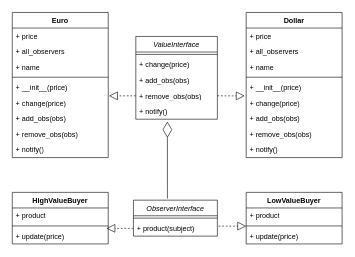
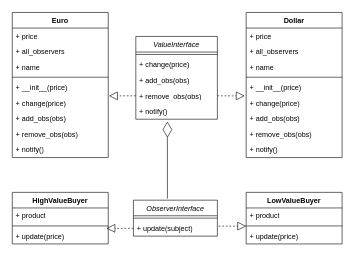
  <mxCell id="0" />
  <mxCell id="1" parent="0" />
  <mxCell id="2" value="&lt;i style=&quot;font-weight: normal;&quot;&gt;ValueInterface&lt;/i&gt;" style="swimlane;fontStyle=1;align=center;verticalAlign=top;childLayout=stackLayout;horizontal=1;startSize=26;horizontalStack=0;resizeParent=1;resizeParentMax=0;resizeLast=0;collapsible=1;marginBottom=0;whiteSpace=wrap;html=1;" parent="1" vertex="1"><mxGeometry x="226" y="60" width="136" height="138" as="geometry" /></mxCell>
  <mxCell id="3" value="" style="line;strokeWidth=1;fillColor=none;align=left;verticalAlign=middle;spacingTop=-1;spacingLeft=3;spacingRight=3;rotatable=0;labelPosition=right;points=[];portConstraint=eastwest;strokeColor=inherit;" parent="2" vertex="1"><mxGeometry y="26" width="136" height="8" as="geometry" /></mxCell>
  <mxCell id="4" value="+ change(price)" style="text;strokeColor=none;fillColor=none;align=left;verticalAlign=top;spacingLeft=4;spacingRight=4;overflow=hidden;rotatable=0;points=[[0,0.5],[1,0.5]];portConstraint=eastwest;whiteSpace=wrap;html=1;" parent="2" vertex="1"><mxGeometry y="34" width="136" height="26" as="geometry" /></mxCell>
  <mxCell id="5" value="+ add_obs(obs)" style="text;strokeColor=none;fillColor=none;align=left;verticalAlign=top;spacingLeft=4;spacingRight=4;overflow=hidden;rotatable=0;points=[[0,0.5],[1,0.5]];portConstraint=eastwest;whiteSpace=wrap;html=1;" parent="2" vertex="1"><mxGeometry y="60" width="136" height="26" as="geometry" /></mxCell>
  <mxCell id="6" value="+ remove_obs(obs)" style="text;strokeColor=none;fillColor=none;align=left;verticalAlign=top;spacingLeft=4;spacingRight=4;overflow=hidden;rotatable=0;points=[[0,0.5],[1,0.5]];portConstraint=eastwest;whiteSpace=wrap;html=1;" parent="2" vertex="1"><mxGeometry y="86" width="136" height="26" as="geometry" /></mxCell>
  <mxCell id="7" value="+ notify()" style="text;strokeColor=none;fillColor=none;align=left;verticalAlign=top;spacingLeft=4;spacingRight=4;overflow=hidden;rotatable=0;points=[[0,0.5],[1,0.5]];portConstraint=eastwest;whiteSpace=wrap;html=1;" parent="2" vertex="1"><mxGeometry y="112" width="136" height="26" as="geometry" /></mxCell>
  <mxCell id="8" value="Euro" style="swimlane;fontStyle=1;align=center;verticalAlign=top;childLayout=stackLayout;horizontal=1;startSize=26;horizontalStack=0;resizeParent=1;resizeParentMax=0;resizeLast=0;collapsible=1;marginBottom=0;whiteSpace=wrap;html=1;" parent="1" vertex="1"><mxGeometry x="20" y="20" width="160" height="242" as="geometry" /></mxCell>
  <mxCell id="9" value="+ price" style="text;strokeColor=none;fillColor=none;align=left;verticalAlign=top;spacingLeft=4;spacingRight=4;overflow=hidden;rotatable=0;points=[[0,0.5],[1,0.5]];portConstraint=eastwest;whiteSpace=wrap;html=1;" parent="8" vertex="1"><mxGeometry y="26" width="160" height="26" as="geometry" /></mxCell>
  <mxCell id="10" value="+ all_observers" style="text;strokeColor=none;fillColor=none;align=left;verticalAlign=top;spacingLeft=4;spacingRight=4;overflow=hidden;rotatable=0;points=[[0,0.5],[1,0.5]];portConstraint=eastwest;whiteSpace=wrap;html=1;" parent="8" vertex="1"><mxGeometry y="52" width="160" height="26" as="geometry" /></mxCell>
  <mxCell id="11" value="+ name" style="text;strokeColor=none;fillColor=none;align=left;verticalAlign=top;spacingLeft=4;spacingRight=4;overflow=hidden;rotatable=0;points=[[0,0.5],[1,0.5]];portConstraint=eastwest;whiteSpace=wrap;html=1;" parent="8" vertex="1"><mxGeometry y="78" width="160" height="26" as="geometry" /></mxCell>
  <mxCell id="12" value="" style="line;strokeWidth=1;fillColor=none;align=left;verticalAlign=middle;spacingTop=-1;spacingLeft=3;spacingRight=3;rotatable=0;labelPosition=right;points=[];portConstraint=eastwest;strokeColor=inherit;" parent="8" vertex="1"><mxGeometry y="104" width="160" height="8" as="geometry" /></mxCell>
  <mxCell id="13" value="+ __init__(price)" style="text;strokeColor=none;fillColor=none;align=left;verticalAlign=top;spacingLeft=4;spacingRight=4;overflow=hidden;rotatable=0;points=[[0,0.5],[1,0.5]];portConstraint=eastwest;whiteSpace=wrap;html=1;" parent="8" vertex="1"><mxGeometry y="112" width="160" height="26" as="geometry" /></mxCell>
  <mxCell id="14" value="+ change(price)" style="text;strokeColor=none;fillColor=none;align=left;verticalAlign=top;spacingLeft=4;spacingRight=4;overflow=hidden;rotatable=0;points=[[0,0.5],[1,0.5]];portConstraint=eastwest;whiteSpace=wrap;html=1;" parent="8" vertex="1"><mxGeometry y="138" width="160" height="26" as="geometry" /></mxCell>
  <mxCell id="15" value="+ add_obs(obs)" style="text;strokeColor=none;fillColor=none;align=left;verticalAlign=top;spacingLeft=4;spacingRight=4;overflow=hidden;rotatable=0;points=[[0,0.5],[1,0.5]];portConstraint=eastwest;whiteSpace=wrap;html=1;" parent="8" vertex="1"><mxGeometry y="164" width="160" height="26" as="geometry" /></mxCell>
  <mxCell id="16" value="+ remove_obs(obs)" style="text;strokeColor=none;fillColor=none;align=left;verticalAlign=top;spacingLeft=4;spacingRight=4;overflow=hidden;rotatable=0;points=[[0,0.5],[1,0.5]];portConstraint=eastwest;whiteSpace=wrap;html=1;" parent="8" vertex="1"><mxGeometry y="190" width="160" height="26" as="geometry" /></mxCell>
  <mxCell id="17" value="+ notify()" style="text;strokeColor=none;fillColor=none;align=left;verticalAlign=top;spacingLeft=4;spacingRight=4;overflow=hidden;rotatable=0;points=[[0,0.5],[1,0.5]];portConstraint=eastwest;whiteSpace=wrap;html=1;" parent="8" vertex="1"><mxGeometry y="216" width="160" height="26" as="geometry" /></mxCell>
  <mxCell id="18" value="Dollar" style="swimlane;fontStyle=1;align=center;verticalAlign=top;childLayout=stackLayout;horizontal=1;startSize=26;horizontalStack=0;resizeParent=1;resizeParentMax=0;resizeLast=0;collapsible=1;marginBottom=0;whiteSpace=wrap;html=1;" parent="1" vertex="1"><mxGeometry x="410" y="20" width="160" height="242" as="geometry" /></mxCell>
  <mxCell id="19" value="+ price" style="text;strokeColor=none;fillColor=none;align=left;verticalAlign=top;spacingLeft=4;spacingRight=4;overflow=hidden;rotatable=0;points=[[0,0.5],[1,0.5]];portConstraint=eastwest;whiteSpace=wrap;html=1;" parent="18" vertex="1"><mxGeometry y="26" width="160" height="26" as="geometry" /></mxCell>
  <mxCell id="20" value="+ all_observers" style="text;strokeColor=none;fillColor=none;align=left;verticalAlign=top;spacingLeft=4;spacingRight=4;overflow=hidden;rotatable=0;points=[[0,0.5],[1,0.5]];portConstraint=eastwest;whiteSpace=wrap;html=1;" parent="18" vertex="1"><mxGeometry y="52" width="160" height="26" as="geometry" /></mxCell>
  <mxCell id="21" value="+ name" style="text;strokeColor=none;fillColor=none;align=left;verticalAlign=top;spacingLeft=4;spacingRight=4;overflow=hidden;rotatable=0;points=[[0,0.5],[1,0.5]];portConstraint=eastwest;whiteSpace=wrap;html=1;" parent="18" vertex="1"><mxGeometry y="78" width="160" height="26" as="geometry" /></mxCell>
  <mxCell id="22" value="" style="line;strokeWidth=1;fillColor=none;align=left;verticalAlign=middle;spacingTop=-1;spacingLeft=3;spacingRight=3;rotatable=0;labelPosition=right;points=[];portConstraint=eastwest;strokeColor=inherit;" parent="18" vertex="1"><mxGeometry y="104" width="160" height="8" as="geometry" /></mxCell>
  <mxCell id="23" value="+ __init__(price)" style="text;strokeColor=none;fillColor=none;align=left;verticalAlign=top;spacingLeft=4;spacingRight=4;overflow=hidden;rotatable=0;points=[[0,0.5],[1,0.5]];portConstraint=eastwest;whiteSpace=wrap;html=1;" parent="18" vertex="1"><mxGeometry y="112" width="160" height="26" as="geometry" /></mxCell>
  <mxCell id="24" value="+ change(price)" style="text;strokeColor=none;fillColor=none;align=left;verticalAlign=top;spacingLeft=4;spacingRight=4;overflow=hidden;rotatable=0;points=[[0,0.5],[1,0.5]];portConstraint=eastwest;whiteSpace=wrap;html=1;" parent="18" vertex="1"><mxGeometry y="138" width="160" height="26" as="geometry" /></mxCell>
  <mxCell id="25" value="+ add_obs(obs)" style="text;strokeColor=none;fillColor=none;align=left;verticalAlign=top;spacingLeft=4;spacingRight=4;overflow=hidden;rotatable=0;points=[[0,0.5],[1,0.5]];portConstraint=eastwest;whiteSpace=wrap;html=1;" parent="18" vertex="1"><mxGeometry y="164" width="160" height="26" as="geometry" /></mxCell>
  <mxCell id="26" value="+ remove_obs(obs)" style="text;strokeColor=none;fillColor=none;align=left;verticalAlign=top;spacingLeft=4;spacingRight=4;overflow=hidden;rotatable=0;points=[[0,0.5],[1,0.5]];portConstraint=eastwest;whiteSpace=wrap;html=1;" parent="18" vertex="1"><mxGeometry y="190" width="160" height="26" as="geometry" /></mxCell>
  <mxCell id="27" value="+ notify()" style="text;strokeColor=none;fillColor=none;align=left;verticalAlign=top;spacingLeft=4;spacingRight=4;overflow=hidden;rotatable=0;points=[[0,0.5],[1,0.5]];portConstraint=eastwest;whiteSpace=wrap;html=1;" parent="18" vertex="1"><mxGeometry y="216" width="160" height="26" as="geometry" /></mxCell>
  <mxCell id="28" value="&lt;i style=&quot;font-weight: normal;&quot;&gt;ObserverInterface&lt;/i&gt;" style="swimlane;fontStyle=1;align=center;verticalAlign=top;childLayout=stackLayout;horizontal=1;startSize=26;horizontalStack=0;resizeParent=1;resizeParentMax=0;resizeLast=0;collapsible=1;marginBottom=0;whiteSpace=wrap;html=1;" parent="1" vertex="1"><mxGeometry x="222" y="333" width="140" height="60" as="geometry" /></mxCell>
  <mxCell id="29" value="" style="line;strokeWidth=1;fillColor=none;align=left;verticalAlign=middle;spacingTop=-1;spacingLeft=3;spacingRight=3;rotatable=0;labelPosition=right;points=[];portConstraint=eastwest;strokeColor=inherit;" parent="28" vertex="1"><mxGeometry y="26" width="140" height="8" as="geometry" /></mxCell>
- <mxCell id="30" value="+ product(subject)" style="text;strokeColor=none;fillColor=none;align=left;verticalAlign=top;spacingLeft=4;spacingRight=4;overflow=hidden;rotatable=0;points=[[0,0.5],[1,0.5]];portConstraint=eastwest;whiteSpace=wrap;html=1;" parent="28" vertex="1"><mxGeometry y="34" width="140" height="26" as="geometry" /></mxCell>
+ <mxCell id="30" value="+ update(subject)" style="text;strokeColor=none;fillColor=none;align=left;verticalAlign=top;spacingLeft=4;spacingRight=4;overflow=hidden;rotatable=0;points=[[0,0.5],[1,0.5]];portConstraint=eastwest;whiteSpace=wrap;html=1;" parent="28" vertex="1"><mxGeometry y="34" width="140" height="26" as="geometry" /></mxCell>
  <mxCell id="31" value="HighValueBuyer" style="swimlane;fontStyle=1;align=center;verticalAlign=top;childLayout=stackLayout;horizontal=1;startSize=26;horizontalStack=0;resizeParent=1;resizeParentMax=0;resizeLast=0;collapsible=1;marginBottom=0;whiteSpace=wrap;html=1;" parent="1" vertex="1"><mxGeometry x="20" y="320" width="160" height="86" as="geometry" /></mxCell>
  <mxCell id="32" value="+ product" style="text;strokeColor=none;fillColor=none;align=left;verticalAlign=top;spacingLeft=4;spacingRight=4;overflow=hidden;rotatable=0;points=[[0,0.5],[1,0.5]];portConstraint=eastwest;whiteSpace=wrap;html=1;" parent="31" vertex="1"><mxGeometry y="26" width="160" height="26" as="geometry" /></mxCell>
  <mxCell id="33" value="" style="line;strokeWidth=1;fillColor=none;align=left;verticalAlign=middle;spacingTop=-1;spacingLeft=3;spacingRight=3;rotatable=0;labelPosition=right;points=[];portConstraint=eastwest;strokeColor=inherit;" parent="31" vertex="1"><mxGeometry y="52" width="160" height="8" as="geometry" /></mxCell>
  <mxCell id="34" value="+ update(price)" style="text;strokeColor=none;fillColor=none;align=left;verticalAlign=top;spacingLeft=4;spacingRight=4;overflow=hidden;rotatable=0;points=[[0,0.5],[1,0.5]];portConstraint=eastwest;whiteSpace=wrap;html=1;" parent="31" vertex="1"><mxGeometry y="60" width="160" height="26" as="geometry" /></mxCell>
  <mxCell id="35" value="LowValueBuyer" style="swimlane;fontStyle=1;align=center;verticalAlign=top;childLayout=stackLayout;horizontal=1;startSize=26;horizontalStack=0;resizeParent=1;resizeParentMax=0;resizeLast=0;collapsible=1;marginBottom=0;whiteSpace=wrap;html=1;" parent="1" vertex="1"><mxGeometry x="410" y="320" width="160" height="86" as="geometry" /></mxCell>
  <mxCell id="36" value="+ product" style="text;strokeColor=none;fillColor=none;align=left;verticalAlign=top;spacingLeft=4;spacingRight=4;overflow=hidden;rotatable=0;points=[[0,0.5],[1,0.5]];portConstraint=eastwest;whiteSpace=wrap;html=1;" parent="35" vertex="1"><mxGeometry y="26" width="160" height="26" as="geometry" /></mxCell>
  <mxCell id="37" value="" style="line;strokeWidth=1;fillColor=none;align=left;verticalAlign=middle;spacingTop=-1;spacingLeft=3;spacingRight=3;rotatable=0;labelPosition=right;points=[];portConstraint=eastwest;strokeColor=inherit;" parent="35" vertex="1"><mxGeometry y="52" width="160" height="8" as="geometry" /></mxCell>
  <mxCell id="38" value="+ update(price)" style="text;strokeColor=none;fillColor=none;align=left;verticalAlign=top;spacingLeft=4;spacingRight=4;overflow=hidden;rotatable=0;points=[[0,0.5],[1,0.5]];portConstraint=eastwest;whiteSpace=wrap;html=1;" parent="35" vertex="1"><mxGeometry y="60" width="160" height="26" as="geometry" /></mxCell>
  <mxCell id="39" value="" style="endArrow=block;dashed=1;endFill=0;endSize=12;html=1;rounded=0;exitX=1;exitY=0.5;exitDx=0;exitDy=0;entryX=-0.015;entryY=0.044;entryDx=0;entryDy=0;entryPerimeter=0;" parent="1" source="6" target="24" edge="1"><mxGeometry width="160" relative="1" as="geometry"><mxPoint x="370" y="160" as="sourcePoint" /><mxPoint x="410" y="160" as="targetPoint" /></mxGeometry></mxCell>
  <mxCell id="40" value="" style="endArrow=block;dashed=1;endFill=0;endSize=12;html=1;rounded=0;entryX=1.008;entryY=0.044;entryDx=0;entryDy=0;entryPerimeter=0;exitX=0;exitY=0.5;exitDx=0;exitDy=0;" parent="1" source="6" target="14" edge="1"><mxGeometry width="160" relative="1" as="geometry"><mxPoint x="210" y="150" as="sourcePoint" /><mxPoint x="192" y="160" as="targetPoint" /></mxGeometry></mxCell>
  <mxCell id="41" value="" style="endArrow=block;dashed=1;endFill=0;endSize=12;html=1;rounded=0;exitX=0;exitY=0.5;exitDx=0;exitDy=0;" parent="1" edge="1"><mxGeometry width="160" relative="1" as="geometry"><mxPoint x="222" y="380" as="sourcePoint" /><mxPoint x="177" y="380" as="targetPoint" /></mxGeometry></mxCell>
  <mxCell id="42" value="" style="endArrow=block;dashed=1;endFill=0;endSize=12;html=1;rounded=0;exitX=1;exitY=0.5;exitDx=0;exitDy=0;entryX=-0.015;entryY=0.044;entryDx=0;entryDy=0;entryPerimeter=0;" parent="1" edge="1"><mxGeometry width="160" relative="1" as="geometry"><mxPoint x="364" y="376.31" as="sourcePoint" /><mxPoint x="410" y="376.31" as="targetPoint" /></mxGeometry></mxCell>
  <mxCell id="43" value="" style="endArrow=diamondThin;endFill=0;endSize=24;html=1;rounded=0;entryX=0.387;entryY=1.15;entryDx=0;entryDy=0;entryPerimeter=0;exitX=0.405;exitY=-0.043;exitDx=0;exitDy=0;exitPerimeter=0;" parent="1" source="28" target="7" edge="1"><mxGeometry width="160" relative="1" as="geometry"><mxPoint x="214" y="290" as="sourcePoint" /><mxPoint x="374" y="290" as="targetPoint" /></mxGeometry></mxCell>
